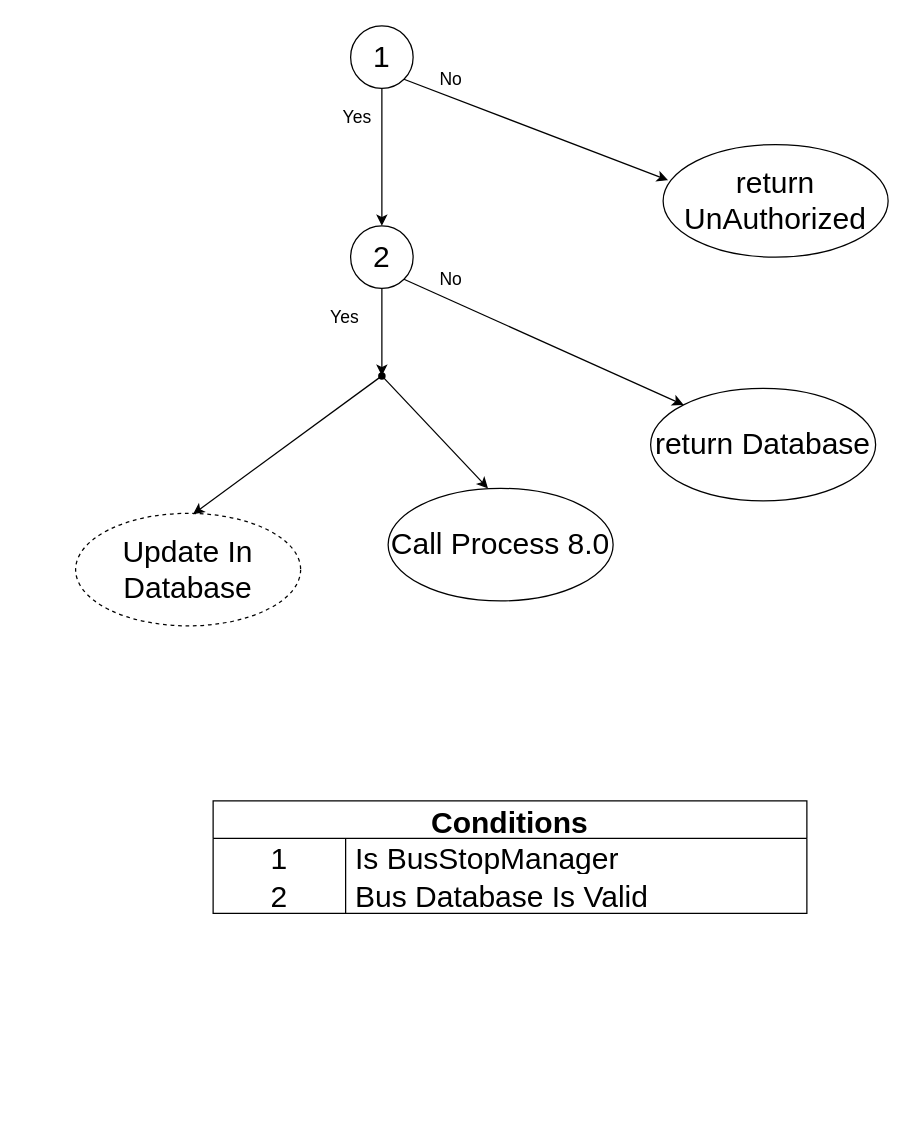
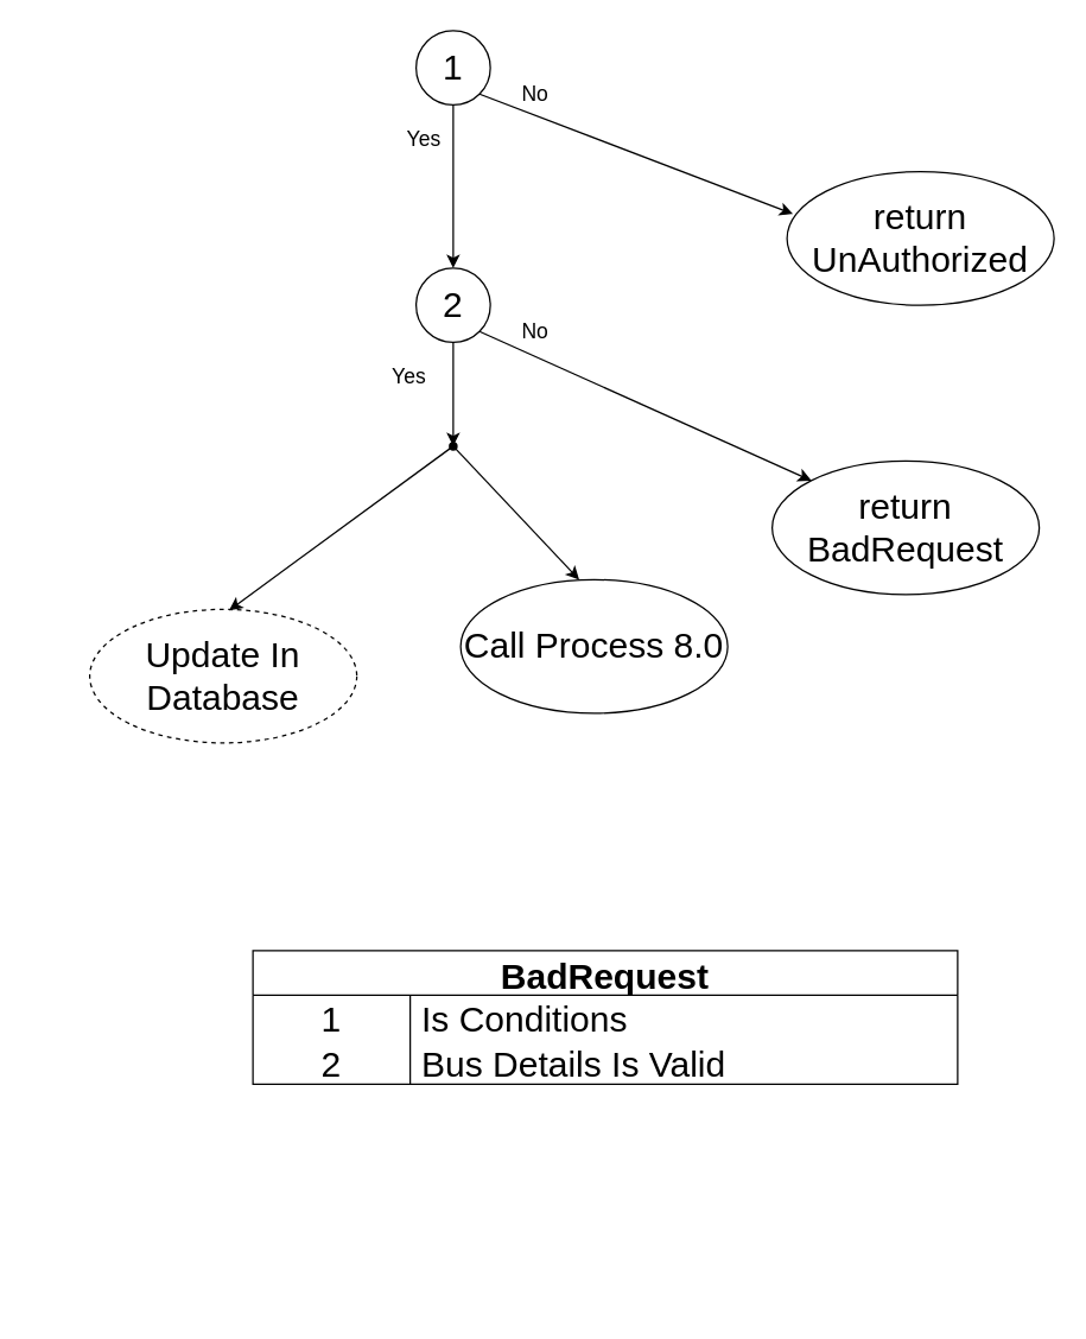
  <mxCell id="0" />
  <mxCell id="1" parent="0" />
- <mxCell id="2" value="Conditions" style="shape=table;startSize=30;container=1;collapsible=0;childLayout=tableLayout;fixedRows=1;rowLines=0;fontStyle=1;fontSize=24;" vertex="1" parent="1"><mxGeometry x="170" y="640" width="475" height="90" as="geometry" /></mxCell>
+ <mxCell id="2" value="BadRequest" style="shape=table;startSize=30;container=1;collapsible=0;childLayout=tableLayout;fixedRows=1;rowLines=0;fontStyle=1;fontSize=24;" vertex="1" parent="1"><mxGeometry x="170" y="640" width="475" height="90" as="geometry" /></mxCell>
  <mxCell id="3" value="" style="shape=tableRow;horizontal=0;startSize=0;swimlaneHead=0;swimlaneBody=0;top=0;left=0;bottom=0;right=0;collapsible=0;dropTarget=0;fillColor=none;points=[[0,0.5],[1,0.5]];portConstraint=eastwest;fontSize=24;" vertex="1" parent="2"><mxGeometry y="30" width="475" height="30" as="geometry" /></mxCell>
  <mxCell id="4" value="1" style="shape=partialRectangle;html=1;whiteSpace=wrap;connectable=0;fillColor=none;top=0;left=0;bottom=0;right=0;overflow=hidden;pointerEvents=1;fontSize=24;" vertex="1" parent="3"><mxGeometry width="106" height="30" as="geometry"><mxRectangle width="106" height="30" as="alternateBounds" /></mxGeometry></mxCell>
- <mxCell id="5" value="Is BusStopManager" style="shape=partialRectangle;html=1;whiteSpace=wrap;connectable=0;fillColor=none;top=0;left=0;bottom=0;right=0;align=left;spacingLeft=6;overflow=hidden;fontSize=24;" vertex="1" parent="3"><mxGeometry x="106" width="369" height="30" as="geometry"><mxRectangle width="369" height="30" as="alternateBounds" /></mxGeometry></mxCell>
+ <mxCell id="5" value="Is Conditions" style="shape=partialRectangle;html=1;whiteSpace=wrap;connectable=0;fillColor=none;top=0;left=0;bottom=0;right=0;align=left;spacingLeft=6;overflow=hidden;fontSize=24;" vertex="1" parent="3"><mxGeometry x="106" width="369" height="30" as="geometry"><mxRectangle width="369" height="30" as="alternateBounds" /></mxGeometry></mxCell>
  <mxCell id="6" value="" style="shape=tableRow;horizontal=0;startSize=0;swimlaneHead=0;swimlaneBody=0;top=0;left=0;bottom=0;right=0;collapsible=0;dropTarget=0;fillColor=none;points=[[0,0.5],[1,0.5]];portConstraint=eastwest;fontSize=24;" vertex="1" parent="2"><mxGeometry y="60" width="475" height="30" as="geometry" /></mxCell>
  <mxCell id="7" value="2" style="shape=partialRectangle;html=1;whiteSpace=wrap;connectable=0;fillColor=none;top=0;left=0;bottom=0;right=0;overflow=hidden;fontSize=24;" vertex="1" parent="6"><mxGeometry width="106" height="30" as="geometry"><mxRectangle width="106" height="30" as="alternateBounds" /></mxGeometry></mxCell>
- <mxCell id="8" value="Bus Database Is Valid" style="shape=partialRectangle;html=1;whiteSpace=wrap;connectable=0;fillColor=none;top=0;left=0;bottom=0;right=0;align=left;spacingLeft=6;overflow=hidden;fontSize=24;" vertex="1" parent="6"><mxGeometry x="106" width="369" height="30" as="geometry"><mxRectangle width="369" height="30" as="alternateBounds" /></mxGeometry></mxCell>
+ <mxCell id="8" value="Bus Details Is Valid" style="shape=partialRectangle;html=1;whiteSpace=wrap;connectable=0;fillColor=none;top=0;left=0;bottom=0;right=0;align=left;spacingLeft=6;overflow=hidden;fontSize=24;" vertex="1" parent="6"><mxGeometry x="106" width="369" height="30" as="geometry"><mxRectangle width="369" height="30" as="alternateBounds" /></mxGeometry></mxCell>
  <mxCell id="9" value="" style="shape=tableRow;horizontal=0;startSize=0;swimlaneHead=0;swimlaneBody=0;top=0;left=0;bottom=0;right=0;collapsible=0;dropTarget=0;fillColor=none;points=[[0,0.5],[1,0.5]];portConstraint=eastwest;fontSize=24;" vertex="1" parent="1"><mxGeometry x="20" y="850" width="475" height="30" as="geometry" /></mxCell>
  <mxCell id="10" style="edgeStyle=none;html=1;exitX=1;exitY=1;exitDx=0;exitDy=0;entryX=0.022;entryY=0.316;entryDx=0;entryDy=0;entryPerimeter=0;fontSize=24;" edge="1" parent="1" source="12" target="13"><mxGeometry relative="1" as="geometry" /></mxCell>
  <mxCell id="11" style="edgeStyle=none;html=1;exitX=0.5;exitY=1;exitDx=0;exitDy=0;entryX=0.5;entryY=0;entryDx=0;entryDy=0;fontSize=14;" edge="1" parent="1" source="12" target="18"><mxGeometry relative="1" as="geometry" /></mxCell>
  <mxCell id="12" value="1" style="ellipse;whiteSpace=wrap;html=1;fontSize=24;" vertex="1" parent="1"><mxGeometry x="280" y="20" width="50" height="50" as="geometry" /></mxCell>
  <mxCell id="13" value="return UnAuthorized" style="ellipse;whiteSpace=wrap;html=1;fontSize=24;" vertex="1" parent="1"><mxGeometry x="530" y="115" width="180" height="90" as="geometry" /></mxCell>
  <mxCell id="14" value="&lt;font style=&quot;font-size: 14px;&quot;&gt;No&lt;/font&gt;" style="text;html=1;align=center;verticalAlign=middle;resizable=0;points=[];autosize=1;strokeColor=none;fillColor=none;fontSize=24;" vertex="1" parent="1"><mxGeometry x="340" y="40" width="40" height="40" as="geometry" /></mxCell>
- <mxCell id="15" value="return Database" style="ellipse;whiteSpace=wrap;html=1;fontSize=24;" vertex="1" parent="1"><mxGeometry x="520" y="310" width="180" height="90" as="geometry" /></mxCell>
+ <mxCell id="15" value="return BadRequest" style="ellipse;whiteSpace=wrap;html=1;fontSize=24;" vertex="1" parent="1"><mxGeometry x="520" y="310" width="180" height="90" as="geometry" /></mxCell>
  <mxCell id="16" style="edgeStyle=none;html=1;exitX=1;exitY=1;exitDx=0;exitDy=0;entryX=0;entryY=0;entryDx=0;entryDy=0;fontSize=14;" edge="1" parent="1" source="18" target="15"><mxGeometry relative="1" as="geometry" /></mxCell>
  <mxCell id="17" style="edgeStyle=none;html=1;exitX=0.5;exitY=1;exitDx=0;exitDy=0;entryX=0.61;entryY=0.36;entryDx=0;entryDy=0;entryPerimeter=0;fontSize=14;" edge="1" parent="1" source="18" target="22"><mxGeometry relative="1" as="geometry" /></mxCell>
  <mxCell id="18" value="2" style="ellipse;whiteSpace=wrap;html=1;fontSize=24;" vertex="1" parent="1"><mxGeometry x="280" y="180" width="50" height="50" as="geometry" /></mxCell>
  <mxCell id="19" value="&lt;font style=&quot;font-size: 14px;&quot;&gt;Yes&lt;/font&gt;" style="text;html=1;align=center;verticalAlign=middle;resizable=0;points=[];autosize=1;strokeColor=none;fillColor=none;fontSize=24;" vertex="1" parent="1"><mxGeometry x="260" y="70" width="50" height="40" as="geometry" /></mxCell>
  <mxCell id="20" value="&lt;font style=&quot;font-size: 14px;&quot;&gt;No&lt;/font&gt;" style="text;html=1;align=center;verticalAlign=middle;resizable=0;points=[];autosize=1;strokeColor=none;fillColor=none;fontSize=24;" vertex="1" parent="1"><mxGeometry x="340" y="200" width="40" height="40" as="geometry" /></mxCell>
  <mxCell id="21" value="Call Process 8.0" style="ellipse;whiteSpace=wrap;html=1;fontSize=24;" vertex="1" parent="1"><mxGeometry x="310" y="390" width="180" height="90" as="geometry" /></mxCell>
  <mxCell id="22" value="" style="shape=waypoint;sketch=0;size=6;pointerEvents=1;points=[];fillColor=none;resizable=0;rotatable=0;perimeter=centerPerimeter;snapToPoint=1;fontSize=14;" vertex="1" parent="1"><mxGeometry x="295" y="290" width="20" height="20" as="geometry" /></mxCell>
  <mxCell id="23" value="&lt;font style=&quot;font-size: 14px;&quot;&gt;Yes&lt;/font&gt;" style="text;html=1;align=center;verticalAlign=middle;resizable=0;points=[];autosize=1;strokeColor=none;fillColor=none;fontSize=24;" vertex="1" parent="1"><mxGeometry x="250" y="230" width="50" height="40" as="geometry" /></mxCell>
  <mxCell id="24" style="edgeStyle=none;html=1;exitX=0.44;exitY=0.624;exitDx=0;exitDy=0;entryX=0.444;entryY=0;entryDx=0;entryDy=0;entryPerimeter=0;fontSize=14;exitPerimeter=0;" edge="1" parent="1" source="22" target="21"><mxGeometry relative="1" as="geometry"><mxPoint x="315" y="240" as="sourcePoint" /><mxPoint x="315" y="310" as="targetPoint" /></mxGeometry></mxCell>
  <mxCell id="25" value="Update In Database" style="ellipse;whiteSpace=wrap;html=1;fontSize=24;dashed=1;" vertex="1" parent="1"><mxGeometry x="60" y="410" width="180" height="90" as="geometry" /></mxCell>
  <mxCell id="26" style="edgeStyle=none;html=1;exitX=0.517;exitY=0.738;exitDx=0;exitDy=0;entryX=0.522;entryY=0.007;entryDx=0;entryDy=0;entryPerimeter=0;fontSize=14;exitPerimeter=0;" edge="1" parent="1" source="22" target="25"><mxGeometry relative="1" as="geometry"><mxPoint x="315" y="310" as="sourcePoint" /><mxPoint x="384.92" y="430" as="targetPoint" /></mxGeometry></mxCell>
